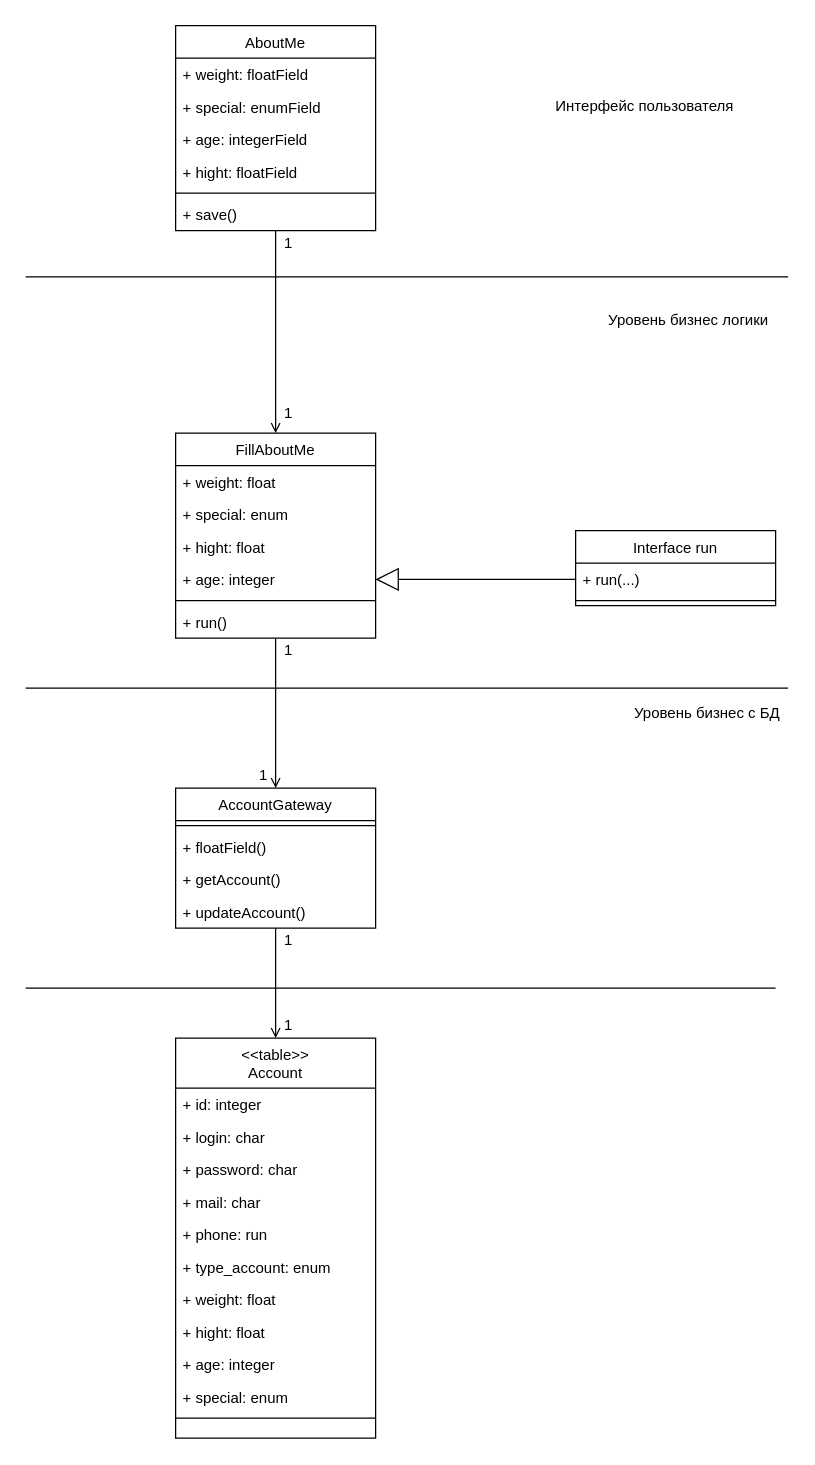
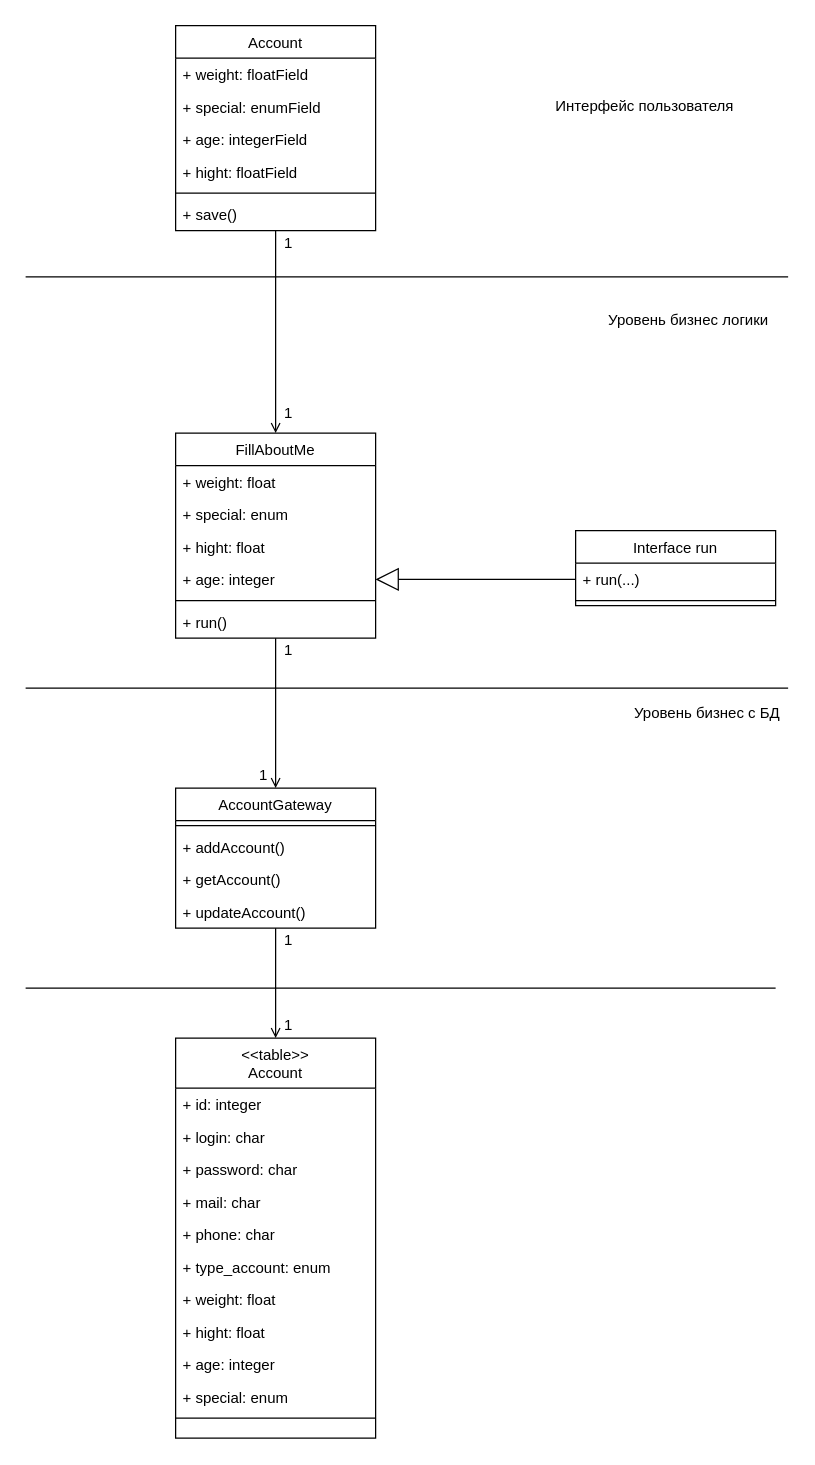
  <mxCell id="0" />
  <mxCell id="1" parent="0" />
  <mxCell id="2" value="AccountGateway" style="swimlane;fontStyle=0;align=center;verticalAlign=top;childLayout=stackLayout;horizontal=1;startSize=26;horizontalStack=0;resizeParent=1;resizeLast=0;collapsible=1;marginBottom=0;rounded=0;shadow=0;strokeWidth=1;" vertex="1" parent="1"><mxGeometry x="140" y="630" width="160" height="112" as="geometry"><mxRectangle x="130" y="380" width="160" height="26" as="alternateBounds" /></mxGeometry></mxCell>
  <mxCell id="3" value="" style="line;html=1;strokeWidth=1;align=left;verticalAlign=middle;spacingTop=-1;spacingLeft=3;spacingRight=3;rotatable=0;labelPosition=right;points=[];portConstraint=eastwest;" vertex="1" parent="2"><mxGeometry y="26" width="160" height="8" as="geometry" /></mxCell>
- <mxCell id="4" value="+ floatField()" style="text;align=left;verticalAlign=top;spacingLeft=4;spacingRight=4;overflow=hidden;rotatable=0;points=[[0,0.5],[1,0.5]];portConstraint=eastwest;fontStyle=0" vertex="1" parent="2"><mxGeometry y="34" width="160" height="26" as="geometry" /></mxCell>
+ <mxCell id="4" value="+ addAccount()" style="text;align=left;verticalAlign=top;spacingLeft=4;spacingRight=4;overflow=hidden;rotatable=0;points=[[0,0.5],[1,0.5]];portConstraint=eastwest;fontStyle=0" vertex="1" parent="2"><mxGeometry y="34" width="160" height="26" as="geometry" /></mxCell>
  <mxCell id="5" value="+ getAccount()" style="text;align=left;verticalAlign=top;spacingLeft=4;spacingRight=4;overflow=hidden;rotatable=0;points=[[0,0.5],[1,0.5]];portConstraint=eastwest;" vertex="1" parent="2"><mxGeometry y="60" width="160" height="26" as="geometry" /></mxCell>
  <mxCell id="6" value="+ updateAccount()" style="text;align=left;verticalAlign=top;spacingLeft=4;spacingRight=4;overflow=hidden;rotatable=0;points=[[0,0.5],[1,0.5]];portConstraint=eastwest;" vertex="1" parent="2"><mxGeometry y="86" width="160" height="26" as="geometry" /></mxCell>
  <mxCell id="7" value="&lt;&lt;table&gt;&gt;&#10;Account" style="swimlane;fontStyle=0;align=center;verticalAlign=top;childLayout=stackLayout;horizontal=1;startSize=40;horizontalStack=0;resizeParent=1;resizeLast=0;collapsible=1;marginBottom=0;rounded=0;shadow=0;strokeWidth=1;" vertex="1" parent="1"><mxGeometry x="140" y="830" width="160" height="320" as="geometry"><mxRectangle x="130" y="380" width="160" height="26" as="alternateBounds" /></mxGeometry></mxCell>
  <mxCell id="8" value="+ id: integer" style="text;align=left;verticalAlign=top;spacingLeft=4;spacingRight=4;overflow=hidden;rotatable=0;points=[[0,0.5],[1,0.5]];portConstraint=eastwest;" vertex="1" parent="7"><mxGeometry y="40" width="160" height="26" as="geometry" /></mxCell>
  <mxCell id="9" value="+ login: char" style="text;align=left;verticalAlign=top;spacingLeft=4;spacingRight=4;overflow=hidden;rotatable=0;points=[[0,0.5],[1,0.5]];portConstraint=eastwest;" vertex="1" parent="7"><mxGeometry y="66" width="160" height="26" as="geometry" /></mxCell>
  <mxCell id="10" value="+ password: char" style="text;align=left;verticalAlign=top;spacingLeft=4;spacingRight=4;overflow=hidden;rotatable=0;points=[[0,0.5],[1,0.5]];portConstraint=eastwest;" vertex="1" parent="7"><mxGeometry y="92" width="160" height="26" as="geometry" /></mxCell>
  <mxCell id="11" value="+ mail: char" style="text;align=left;verticalAlign=top;spacingLeft=4;spacingRight=4;overflow=hidden;rotatable=0;points=[[0,0.5],[1,0.5]];portConstraint=eastwest;" vertex="1" parent="7"><mxGeometry y="118" width="160" height="26" as="geometry" /></mxCell>
- <mxCell id="12" value="+ phone: run" style="text;align=left;verticalAlign=top;spacingLeft=4;spacingRight=4;overflow=hidden;rotatable=0;points=[[0,0.5],[1,0.5]];portConstraint=eastwest;" vertex="1" parent="7"><mxGeometry y="144" width="160" height="26" as="geometry" /></mxCell>
+ <mxCell id="12" value="+ phone: char" style="text;align=left;verticalAlign=top;spacingLeft=4;spacingRight=4;overflow=hidden;rotatable=0;points=[[0,0.5],[1,0.5]];portConstraint=eastwest;" vertex="1" parent="7"><mxGeometry y="144" width="160" height="26" as="geometry" /></mxCell>
  <mxCell id="13" value="+ type_account: enum" style="text;align=left;verticalAlign=top;spacingLeft=4;spacingRight=4;overflow=hidden;rotatable=0;points=[[0,0.5],[1,0.5]];portConstraint=eastwest;" vertex="1" parent="7"><mxGeometry y="170" width="160" height="26" as="geometry" /></mxCell>
  <mxCell id="14" value="+ weight: float" style="text;align=left;verticalAlign=top;spacingLeft=4;spacingRight=4;overflow=hidden;rotatable=0;points=[[0,0.5],[1,0.5]];portConstraint=eastwest;" vertex="1" parent="7"><mxGeometry y="196" width="160" height="26" as="geometry" /></mxCell>
  <mxCell id="15" value="+ hight: float" style="text;align=left;verticalAlign=top;spacingLeft=4;spacingRight=4;overflow=hidden;rotatable=0;points=[[0,0.5],[1,0.5]];portConstraint=eastwest;" vertex="1" parent="7"><mxGeometry y="222" width="160" height="26" as="geometry" /></mxCell>
  <mxCell id="16" value="+ age: integer" style="text;align=left;verticalAlign=top;spacingLeft=4;spacingRight=4;overflow=hidden;rotatable=0;points=[[0,0.5],[1,0.5]];portConstraint=eastwest;" vertex="1" parent="7"><mxGeometry y="248" width="160" height="26" as="geometry" /></mxCell>
  <mxCell id="17" value="+ special: enum" style="text;align=left;verticalAlign=top;spacingLeft=4;spacingRight=4;overflow=hidden;rotatable=0;points=[[0,0.5],[1,0.5]];portConstraint=eastwest;" vertex="1" parent="7"><mxGeometry y="274" width="160" height="26" as="geometry" /></mxCell>
  <mxCell id="18" value="" style="line;html=1;strokeWidth=1;align=left;verticalAlign=middle;spacingTop=-1;spacingLeft=3;spacingRight=3;rotatable=0;labelPosition=right;points=[];portConstraint=eastwest;" vertex="1" parent="7"><mxGeometry y="300" width="160" height="8" as="geometry" /></mxCell>
  <mxCell id="19" value="Interface run" style="swimlane;fontStyle=0;align=center;verticalAlign=top;childLayout=stackLayout;horizontal=1;startSize=26;horizontalStack=0;resizeParent=1;resizeLast=0;collapsible=1;marginBottom=0;rounded=0;shadow=0;strokeWidth=1;" vertex="1" parent="1"><mxGeometry x="460" y="424" width="160" height="60" as="geometry"><mxRectangle x="130" y="380" width="160" height="26" as="alternateBounds" /></mxGeometry></mxCell>
  <mxCell id="20" value="+ run(...)" style="text;align=left;verticalAlign=top;spacingLeft=4;spacingRight=4;overflow=hidden;rotatable=0;points=[[0,0.5],[1,0.5]];portConstraint=eastwest;fontStyle=0" vertex="1" parent="19"><mxGeometry y="26" width="160" height="26" as="geometry" /></mxCell>
  <mxCell id="21" value="" style="line;html=1;strokeWidth=1;align=left;verticalAlign=middle;spacingTop=-1;spacingLeft=3;spacingRight=3;rotatable=0;labelPosition=right;points=[];portConstraint=eastwest;" vertex="1" parent="19"><mxGeometry y="52" width="160" height="8" as="geometry" /></mxCell>
  <mxCell id="22" value="" style="endArrow=open;html=1;rounded=0;align=center;verticalAlign=top;endFill=0;labelBackgroundColor=none;endSize=6;exitX=0.5;exitY=1;exitDx=0;exitDy=0;entryX=0.5;entryY=0;entryDx=0;entryDy=0;" edge="1" parent="1" source="2" target="7"><mxGeometry relative="1" as="geometry"><mxPoint x="-390" y="829" as="targetPoint" /><mxPoint x="-430" y="829" as="sourcePoint" /></mxGeometry></mxCell>
  <mxCell id="23" value="1" style="text;html=1;align=center;verticalAlign=middle;resizable=0;points=[];autosize=1;strokeColor=none;fillColor=none;" vertex="1" parent="1"><mxGeometry x="220" y="742" width="20" height="20" as="geometry" /></mxCell>
  <mxCell id="24" value="1" style="text;html=1;align=center;verticalAlign=middle;resizable=0;points=[];autosize=1;strokeColor=none;fillColor=none;" vertex="1" parent="1"><mxGeometry x="220" y="810" width="20" height="20" as="geometry" /></mxCell>
  <mxCell id="25" value="" style="endArrow=none;html=1;rounded=0;" edge="1" parent="1"><mxGeometry width="50" height="50" relative="1" as="geometry"><mxPoint x="20" y="790" as="sourcePoint" /><mxPoint x="620" y="790" as="targetPoint" /></mxGeometry></mxCell>
  <mxCell id="26" value="" style="endArrow=none;html=1;rounded=0;" edge="1" parent="1"><mxGeometry width="50" height="50" relative="1" as="geometry"><mxPoint x="20" y="550" as="sourcePoint" /><mxPoint x="630" y="550" as="targetPoint" /></mxGeometry></mxCell>
  <mxCell id="27" value="" style="endArrow=none;html=1;rounded=0;" edge="1" parent="1"><mxGeometry width="50" height="50" relative="1" as="geometry"><mxPoint x="20" y="221" as="sourcePoint" /><mxPoint x="630" y="221" as="targetPoint" /></mxGeometry></mxCell>
  <mxCell id="28" value="" style="endArrow=open;html=1;rounded=0;align=center;verticalAlign=top;endFill=0;labelBackgroundColor=none;endSize=6;exitX=0.5;exitY=1;exitDx=0;exitDy=0;entryX=0.5;entryY=0;entryDx=0;entryDy=0;" edge="1" parent="1" target="38"><mxGeometry relative="1" as="geometry"><mxPoint x="220.96" y="268" as="targetPoint" /><mxPoint x="220" y="184" as="sourcePoint" /></mxGeometry></mxCell>
  <mxCell id="29" value="" style="endArrow=open;html=1;rounded=0;align=center;verticalAlign=top;endFill=0;labelBackgroundColor=none;endSize=6;" edge="1" parent="1" target="2"><mxGeometry relative="1" as="geometry"><mxPoint x="220" y="750" as="targetPoint" /><mxPoint x="220" y="510" as="sourcePoint" /></mxGeometry></mxCell>
  <mxCell id="30" value="1" style="text;html=1;align=center;verticalAlign=middle;resizable=0;points=[];autosize=1;strokeColor=none;fillColor=none;" vertex="1" parent="1"><mxGeometry x="220" y="184" width="20" height="20" as="geometry" /></mxCell>
  <mxCell id="31" value="1" style="text;html=1;align=center;verticalAlign=middle;resizable=0;points=[];autosize=1;strokeColor=none;fillColor=none;" vertex="1" parent="1"><mxGeometry x="220" y="510" width="20" height="20" as="geometry" /></mxCell>
  <mxCell id="32" value="1" style="text;html=1;align=center;verticalAlign=middle;resizable=0;points=[];autosize=1;strokeColor=none;fillColor=none;" vertex="1" parent="1"><mxGeometry x="200" y="610" width="20" height="20" as="geometry" /></mxCell>
  <mxCell id="33" value="" style="endArrow=block;endSize=16;endFill=0;html=1;rounded=0;entryX=1;entryY=0.5;entryDx=0;entryDy=0;exitX=0;exitY=0.5;exitDx=0;exitDy=0;" edge="1" parent="1" source="20"><mxGeometry width="160" relative="1" as="geometry"><mxPoint x="790" y="-600" as="sourcePoint" /><mxPoint x="300" y="463" as="targetPoint" /></mxGeometry></mxCell>
  <mxCell id="34" value="Интерфейс пользователя" style="text;html=1;align=center;verticalAlign=middle;resizable=0;points=[];autosize=1;strokeColor=none;fillColor=none;" vertex="1" parent="1"><mxGeometry x="435" y="75" width="160" height="20" as="geometry" /></mxCell>
  <mxCell id="35" value="Уровень бизнес логики" style="text;html=1;align=center;verticalAlign=middle;resizable=0;points=[];autosize=1;strokeColor=none;fillColor=none;" vertex="1" parent="1"><mxGeometry x="480" y="246" width="140" height="20" as="geometry" /></mxCell>
  <mxCell id="36" value="Уровень бизнес с БД" style="text;html=1;align=center;verticalAlign=middle;resizable=0;points=[];autosize=1;strokeColor=none;fillColor=none;" vertex="1" parent="1"><mxGeometry x="500" y="560" width="130" height="20" as="geometry" /></mxCell>
  <mxCell id="37" value="1" style="text;html=1;align=center;verticalAlign=middle;resizable=0;points=[];autosize=1;strokeColor=none;fillColor=none;" vertex="1" parent="1"><mxGeometry x="220" y="320" width="20" height="20" as="geometry" /></mxCell>
  <mxCell id="38" value="FillAboutMe" style="swimlane;fontStyle=0;align=center;verticalAlign=top;childLayout=stackLayout;horizontal=1;startSize=26;horizontalStack=0;resizeParent=1;resizeLast=0;collapsible=1;marginBottom=0;rounded=0;shadow=0;strokeWidth=1;" vertex="1" parent="1"><mxGeometry x="140" y="346" width="160" height="164" as="geometry"><mxRectangle x="130" y="380" width="160" height="26" as="alternateBounds" /></mxGeometry></mxCell>
  <mxCell id="39" value="+ weight: float" style="text;align=left;verticalAlign=top;spacingLeft=4;spacingRight=4;overflow=hidden;rotatable=0;points=[[0,0.5],[1,0.5]];portConstraint=eastwest;" vertex="1" parent="38"><mxGeometry y="26" width="160" height="26" as="geometry" /></mxCell>
  <mxCell id="40" value="+ special: enum" style="text;align=left;verticalAlign=top;spacingLeft=4;spacingRight=4;overflow=hidden;rotatable=0;points=[[0,0.5],[1,0.5]];portConstraint=eastwest;" vertex="1" parent="38"><mxGeometry y="52" width="160" height="26" as="geometry" /></mxCell>
  <mxCell id="41" value="+ hight: float" style="text;align=left;verticalAlign=top;spacingLeft=4;spacingRight=4;overflow=hidden;rotatable=0;points=[[0,0.5],[1,0.5]];portConstraint=eastwest;" vertex="1" parent="38"><mxGeometry y="78" width="160" height="26" as="geometry" /></mxCell>
  <mxCell id="42" value="+ age: integer" style="text;align=left;verticalAlign=top;spacingLeft=4;spacingRight=4;overflow=hidden;rotatable=0;points=[[0,0.5],[1,0.5]];portConstraint=eastwest;" vertex="1" parent="38"><mxGeometry y="104" width="160" height="26" as="geometry" /></mxCell>
  <mxCell id="43" value="" style="line;html=1;strokeWidth=1;align=left;verticalAlign=middle;spacingTop=-1;spacingLeft=3;spacingRight=3;rotatable=0;labelPosition=right;points=[];portConstraint=eastwest;" vertex="1" parent="38"><mxGeometry y="130" width="160" height="8" as="geometry" /></mxCell>
  <mxCell id="44" value="+ run()" style="text;align=left;verticalAlign=top;spacingLeft=4;spacingRight=4;overflow=hidden;rotatable=0;points=[[0,0.5],[1,0.5]];portConstraint=eastwest;" vertex="1" parent="38"><mxGeometry y="138" width="160" height="26" as="geometry" /></mxCell>
- <mxCell id="45" value="AboutMe" style="swimlane;fontStyle=0;align=center;verticalAlign=top;childLayout=stackLayout;horizontal=1;startSize=26;horizontalStack=0;resizeParent=1;resizeLast=0;collapsible=1;marginBottom=0;rounded=0;shadow=0;strokeWidth=1;" vertex="1" parent="1"><mxGeometry x="140" y="20" width="160" height="164" as="geometry"><mxRectangle x="130" y="380" width="160" height="26" as="alternateBounds" /></mxGeometry></mxCell>
+ <mxCell id="45" value="Account" style="swimlane;fontStyle=0;align=center;verticalAlign=top;childLayout=stackLayout;horizontal=1;startSize=26;horizontalStack=0;resizeParent=1;resizeLast=0;collapsible=1;marginBottom=0;rounded=0;shadow=0;strokeWidth=1;" vertex="1" parent="1"><mxGeometry x="140" y="20" width="160" height="164" as="geometry"><mxRectangle x="130" y="380" width="160" height="26" as="alternateBounds" /></mxGeometry></mxCell>
  <mxCell id="46" value="+ weight: floatField" style="text;align=left;verticalAlign=top;spacingLeft=4;spacingRight=4;overflow=hidden;rotatable=0;points=[[0,0.5],[1,0.5]];portConstraint=eastwest;" vertex="1" parent="45"><mxGeometry y="26" width="160" height="26" as="geometry" /></mxCell>
  <mxCell id="47" value="+ special: enumField" style="text;align=left;verticalAlign=top;spacingLeft=4;spacingRight=4;overflow=hidden;rotatable=0;points=[[0,0.5],[1,0.5]];portConstraint=eastwest;" vertex="1" parent="45"><mxGeometry y="52" width="160" height="26" as="geometry" /></mxCell>
  <mxCell id="48" value="+ age: integerField" style="text;align=left;verticalAlign=top;spacingLeft=4;spacingRight=4;overflow=hidden;rotatable=0;points=[[0,0.5],[1,0.5]];portConstraint=eastwest;" vertex="1" parent="45"><mxGeometry y="78" width="160" height="26" as="geometry" /></mxCell>
  <mxCell id="49" value="+ hight: floatField" style="text;align=left;verticalAlign=top;spacingLeft=4;spacingRight=4;overflow=hidden;rotatable=0;points=[[0,0.5],[1,0.5]];portConstraint=eastwest;" vertex="1" parent="45"><mxGeometry y="104" width="160" height="26" as="geometry" /></mxCell>
  <mxCell id="50" value="" style="line;html=1;strokeWidth=1;align=left;verticalAlign=middle;spacingTop=-1;spacingLeft=3;spacingRight=3;rotatable=0;labelPosition=right;points=[];portConstraint=eastwest;" vertex="1" parent="45"><mxGeometry y="130" width="160" height="8" as="geometry" /></mxCell>
  <mxCell id="51" value="+ save()" style="text;align=left;verticalAlign=top;spacingLeft=4;spacingRight=4;overflow=hidden;rotatable=0;points=[[0,0.5],[1,0.5]];portConstraint=eastwest;" vertex="1" parent="45"><mxGeometry y="138" width="160" height="26" as="geometry" /></mxCell>
